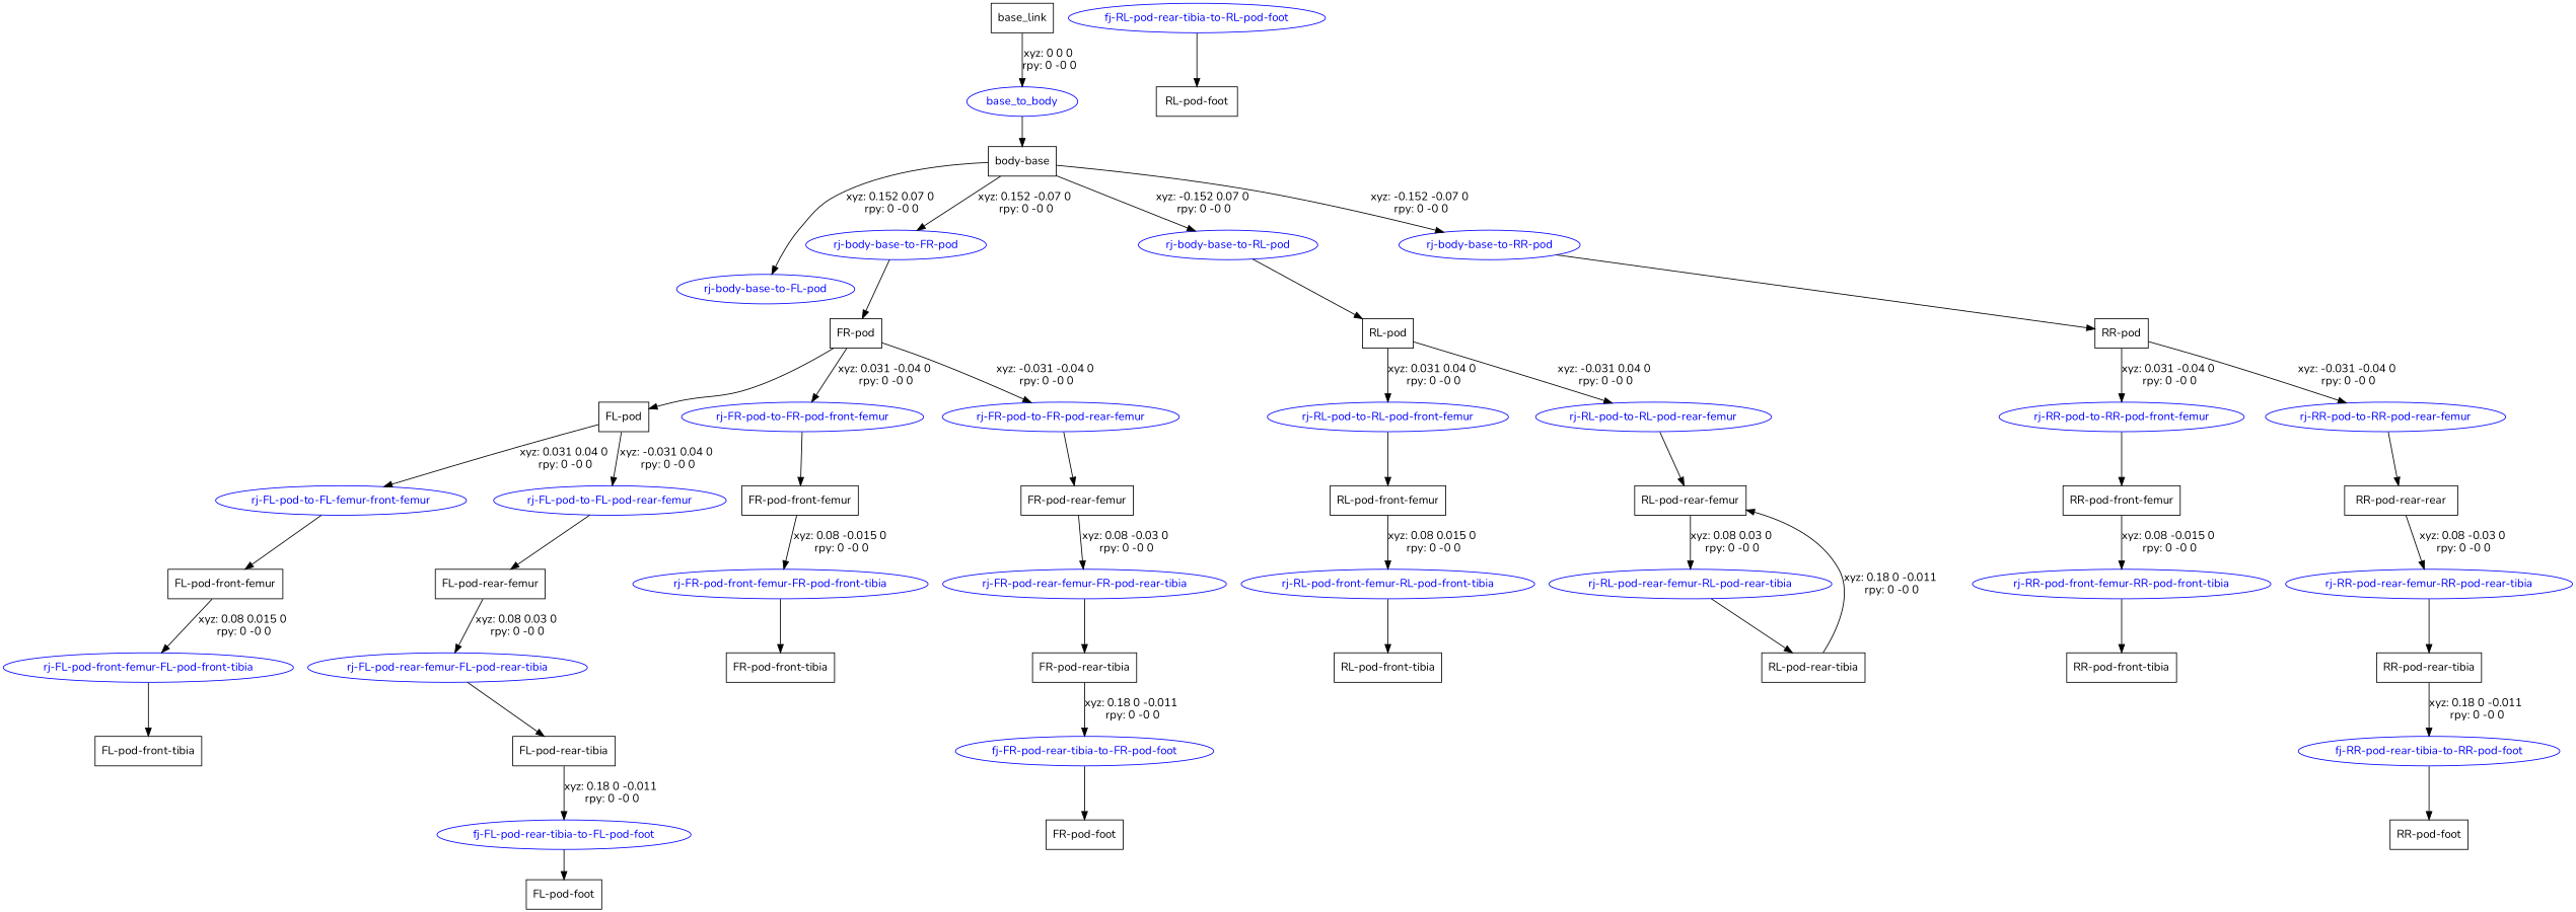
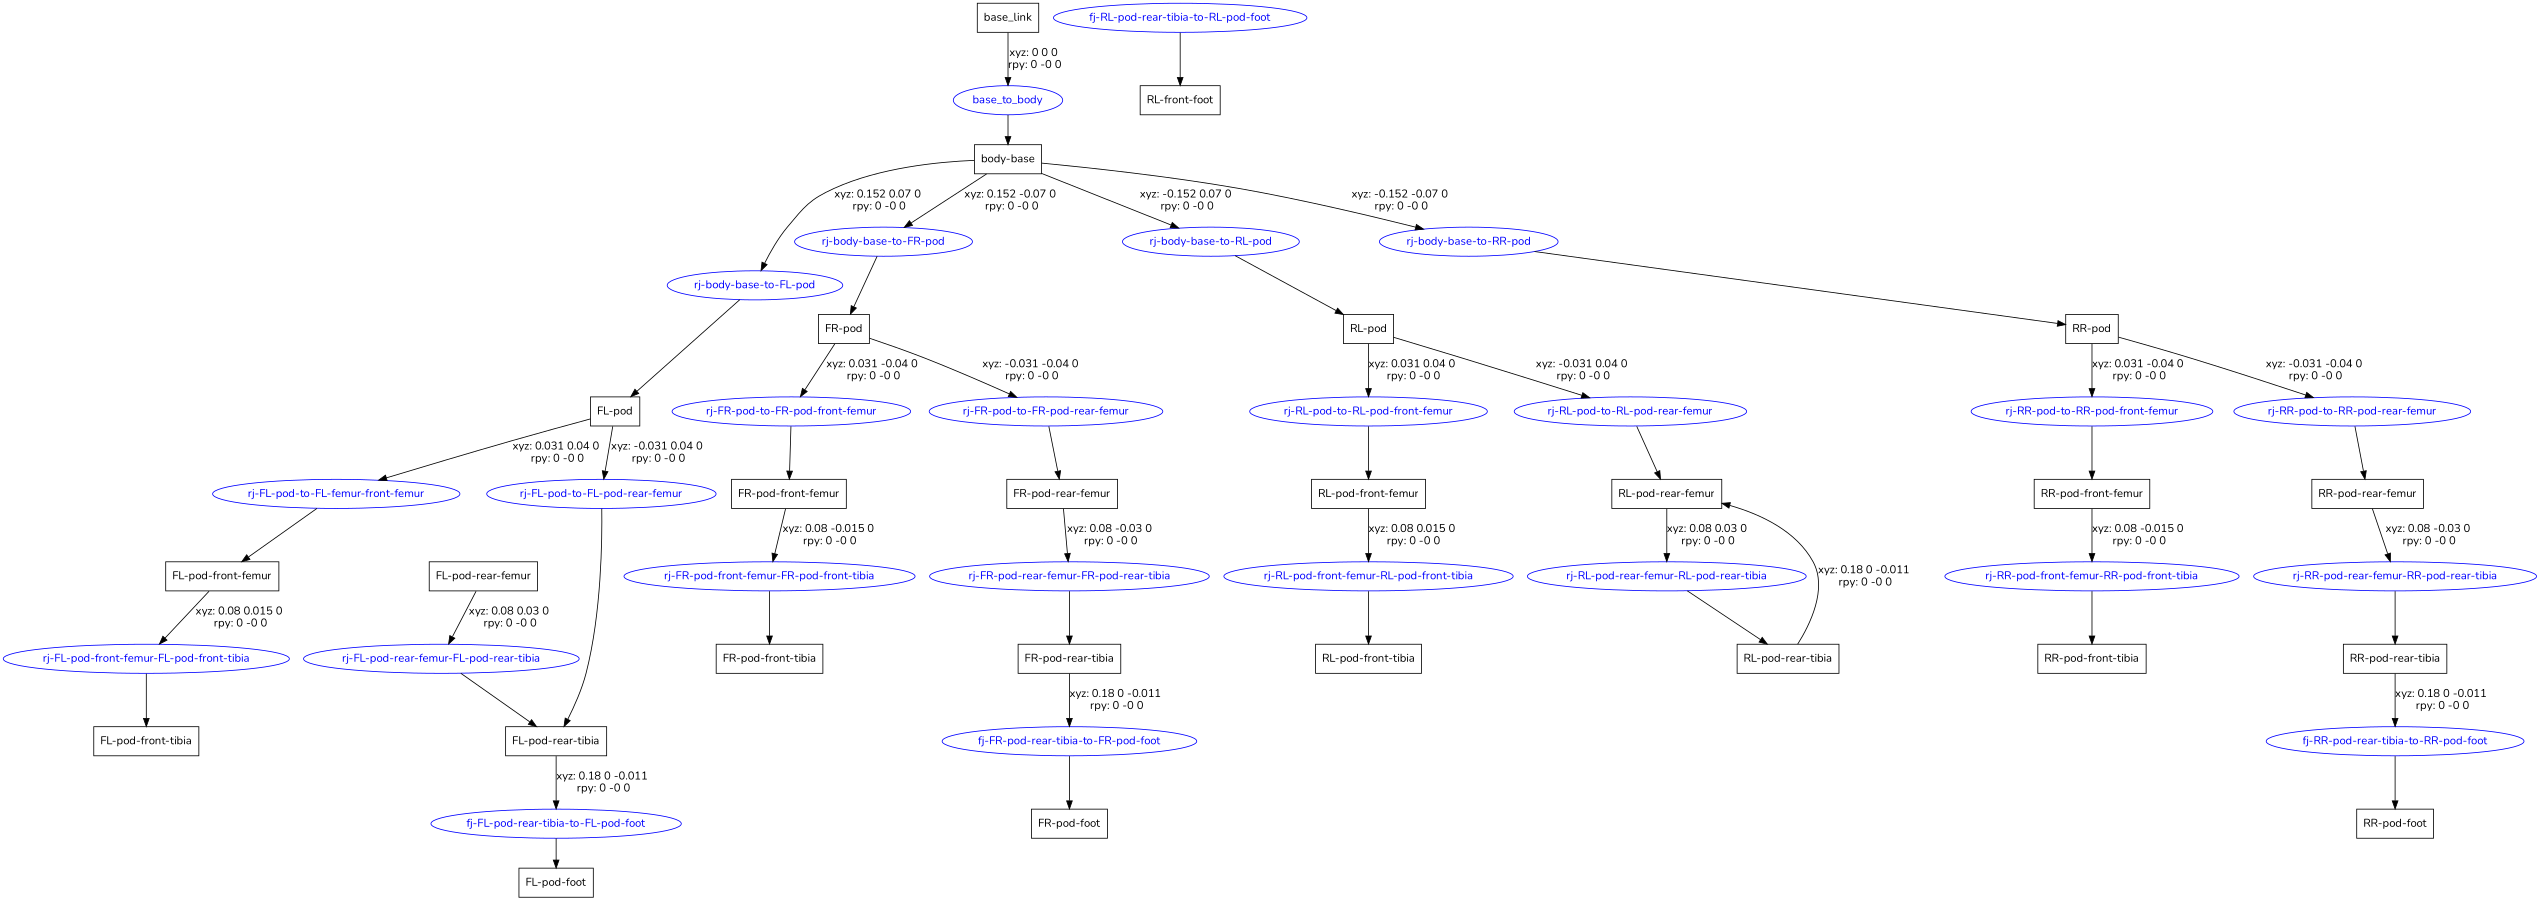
  digraph {
    fontname=Nunito
    node [fontname=Nunito shape=box]
    edge [fontname=Nunito]
    n1 [label=base_link]
    base_to_body [color=blue fontcolor=blue shape=ellipse]
    n3 [label="body-base"]
    "rj-body-base-to-FL-pod" [color=blue fontcolor=blue shape=ellipse]
    "rj-body-base-to-FR-pod" [color=blue fontcolor=blue shape=ellipse]
    "rj-body-base-to-RL-pod" [color=blue fontcolor=blue shape=ellipse]
    "rj-body-base-to-RR-pod" [color=blue fontcolor=blue shape=ellipse]
    n8 [label="FL-pod"]
    n9 [label="FR-pod"]
    n10 [label="RL-pod"]
    n11 [label="RR-pod"]
    n12 [color=blue fontcolor=blue label="rj-FL-pod-to-FL-femur-front-femur" shape=ellipse]
    "rj-FL-pod-to-FL-pod-rear-femur" [color=blue fontcolor=blue shape=ellipse]
    n14 [label="FL-pod-front-femur"]
    n15 [label="FL-pod-rear-femur"]
    "rj-FL-pod-front-femur-FL-pod-front-tibia" [color=blue fontcolor=blue shape=ellipse]
    n17 [label="FL-pod-front-tibia"]
    "rj-FL-pod-rear-femur-FL-pod-rear-tibia" [color=blue fontcolor=blue shape=ellipse]
    n19 [label="FL-pod-rear-tibia"]
    "fj-FL-pod-rear-tibia-to-FL-pod-foot" [color=blue fontcolor=blue shape=ellipse]
    n21 [label="FL-pod-foot"]
    "rj-FR-pod-to-FR-pod-front-femur" [color=blue fontcolor=blue shape=ellipse]
    "rj-FR-pod-to-FR-pod-rear-femur" [color=blue fontcolor=blue shape=ellipse]
    n24 [label="FR-pod-front-femur"]
    n25 [label="FR-pod-rear-femur"]
    "rj-FR-pod-front-femur-FR-pod-front-tibia" [color=blue fontcolor=blue shape=ellipse]
    n27 [label="FR-pod-front-tibia"]
    "rj-FR-pod-rear-femur-FR-pod-rear-tibia" [color=blue fontcolor=blue shape=ellipse]
    n29 [label="FR-pod-rear-tibia"]
    "fj-FR-pod-rear-tibia-to-FR-pod-foot" [color=blue fontcolor=blue shape=ellipse]
    n31 [label="FR-pod-foot"]
    "rj-RL-pod-to-RL-pod-front-femur" [color=blue fontcolor=blue shape=ellipse]
    "rj-RL-pod-to-RL-pod-rear-femur" [color=blue fontcolor=blue shape=ellipse]
    n34 [label="RL-pod-front-femur"]
    n35 [label="RL-pod-rear-femur"]
    "rj-RL-pod-front-femur-RL-pod-front-tibia" [color=blue fontcolor=blue shape=ellipse]
    n37 [label="RL-pod-front-tibia"]
    "rj-RL-pod-rear-femur-RL-pod-rear-tibia" [color=blue fontcolor=blue shape=ellipse]
    n39 [label="RL-pod-rear-tibia"]
    "fj-RL-pod-rear-tibia-to-RL-pod-foot" [color=blue fontcolor=blue shape=ellipse]
-   n41 [label="RL-pod-foot"]
+   n41 [label="RL-front-foot"]
    "rj-RR-pod-to-RR-pod-front-femur" [color=blue fontcolor=blue shape=ellipse]
    "rj-RR-pod-to-RR-pod-rear-femur" [color=blue fontcolor=blue shape=ellipse]
    n44 [label="RR-pod-front-femur"]
-   n45 [label="RR-pod-rear-rear"]
+   n45 [label="RR-pod-rear-femur"]
    "rj-RR-pod-front-femur-RR-pod-front-tibia" [color=blue fontcolor=blue shape=ellipse]
    n47 [label="RR-pod-front-tibia"]
    "rj-RR-pod-rear-femur-RR-pod-rear-tibia" [color=blue fontcolor=blue shape=ellipse]
    n49 [label="RR-pod-rear-tibia"]
    "fj-RR-pod-rear-tibia-to-RR-pod-foot" [color=blue fontcolor=blue shape=ellipse]
    n51 [label="RR-pod-foot"]
    n1 -> base_to_body [label="xyz: 0 0 0 \nrpy: 0 -0 0"]
    base_to_body -> n3
    n3 -> "rj-body-base-to-FL-pod" [label="xyz: 0.152 0.07 0 \nrpy: 0 -0 0"]
    n3 -> "rj-body-base-to-FR-pod" [label="xyz: 0.152 -0.07 0 \nrpy: 0 -0 0"]
    n3 -> "rj-body-base-to-RL-pod" [label="xyz: -0.152 0.07 0 \nrpy: 0 -0 0"]
    n3 -> "rj-body-base-to-RR-pod" [label="xyz: -0.152 -0.07 0 \nrpy: 0 -0 0"]
-   n9 -> n8
+   "rj-body-base-to-FL-pod" -> n8
    "rj-body-base-to-FR-pod" -> n9
    "rj-body-base-to-RL-pod" -> n10
    "rj-body-base-to-RR-pod" -> n11
    n8 -> n12 [label="xyz: 0.031 0.04 0 \nrpy: 0 -0 0"]
    n8 -> "rj-FL-pod-to-FL-pod-rear-femur" [label="xyz: -0.031 0.04 0 \nrpy: 0 -0 0"]
    n9 -> "rj-FR-pod-to-FR-pod-front-femur" [label="xyz: 0.031 -0.04 0 \nrpy: 0 -0 0"]
    n9 -> "rj-FR-pod-to-FR-pod-rear-femur" [label="xyz: -0.031 -0.04 0 \nrpy: 0 -0 0"]
    n10 -> "rj-RL-pod-to-RL-pod-front-femur" [label="xyz: 0.031 0.04 0 \nrpy: 0 -0 0"]
    n10 -> "rj-RL-pod-to-RL-pod-rear-femur" [label="xyz: -0.031 0.04 0 \nrpy: 0 -0 0"]
    n11 -> "rj-RR-pod-to-RR-pod-front-femur" [label="xyz: 0.031 -0.04 0 \nrpy: 0 -0 0"]
    n11 -> "rj-RR-pod-to-RR-pod-rear-femur" [label="xyz: -0.031 -0.04 0 \nrpy: 0 -0 0"]
    n12 -> n14
-   "rj-FL-pod-to-FL-pod-rear-femur" -> n15
+   "rj-FL-pod-to-FL-pod-rear-femur" -> n19
    n14 -> "rj-FL-pod-front-femur-FL-pod-front-tibia" [label="xyz: 0.08 0.015 0 \nrpy: 0 -0 0"]
    n15 -> "rj-FL-pod-rear-femur-FL-pod-rear-tibia" [label="xyz: 0.08 0.03 0 \nrpy: 0 -0 0"]
    "rj-FL-pod-front-femur-FL-pod-front-tibia" -> n17
    "rj-FL-pod-rear-femur-FL-pod-rear-tibia" -> n19
    n19 -> "fj-FL-pod-rear-tibia-to-FL-pod-foot" [label="xyz: 0.18 0 -0.011 \nrpy: 0 -0 0"]
    "fj-FL-pod-rear-tibia-to-FL-pod-foot" -> n21
    "rj-FR-pod-to-FR-pod-front-femur" -> n24
    "rj-FR-pod-to-FR-pod-rear-femur" -> n25
    n24 -> "rj-FR-pod-front-femur-FR-pod-front-tibia" [label="xyz: 0.08 -0.015 0 \nrpy: 0 -0 0"]
    n25 -> "rj-FR-pod-rear-femur-FR-pod-rear-tibia" [label="xyz: 0.08 -0.03 0 \nrpy: 0 -0 0"]
    "rj-FR-pod-front-femur-FR-pod-front-tibia" -> n27
    "rj-FR-pod-rear-femur-FR-pod-rear-tibia" -> n29
    n29 -> "fj-FR-pod-rear-tibia-to-FR-pod-foot" [label="xyz: 0.18 0 -0.011 \nrpy: 0 -0 0"]
    "fj-FR-pod-rear-tibia-to-FR-pod-foot" -> n31
    "rj-RL-pod-to-RL-pod-front-femur" -> n34
    "rj-RL-pod-to-RL-pod-rear-femur" -> n35
    n34 -> "rj-RL-pod-front-femur-RL-pod-front-tibia" [label="xyz: 0.08 0.015 0 \nrpy: 0 -0 0"]
    n35 -> "rj-RL-pod-rear-femur-RL-pod-rear-tibia" [label="xyz: 0.08 0.03 0 \nrpy: 0 -0 0"]
    "rj-RL-pod-front-femur-RL-pod-front-tibia" -> n37
    "rj-RL-pod-rear-femur-RL-pod-rear-tibia" -> n39
    n39 -> n35 [label="xyz: 0.18 0 -0.011 \nrpy: 0 -0 0"]
    "fj-RL-pod-rear-tibia-to-RL-pod-foot" -> n41
    "rj-RR-pod-to-RR-pod-front-femur" -> n44
    "rj-RR-pod-to-RR-pod-rear-femur" -> n45
    n44 -> "rj-RR-pod-front-femur-RR-pod-front-tibia" [label="xyz: 0.08 -0.015 0 \nrpy: 0 -0 0"]
    n45 -> "rj-RR-pod-rear-femur-RR-pod-rear-tibia" [label="xyz: 0.08 -0.03 0 \nrpy: 0 -0 0"]
    "rj-RR-pod-front-femur-RR-pod-front-tibia" -> n47
    "rj-RR-pod-rear-femur-RR-pod-rear-tibia" -> n49
    n49 -> "fj-RR-pod-rear-tibia-to-RR-pod-foot" [label="xyz: 0.18 0 -0.011 \nrpy: 0 -0 0"]
    "fj-RR-pod-rear-tibia-to-RR-pod-foot" -> n51
  }
